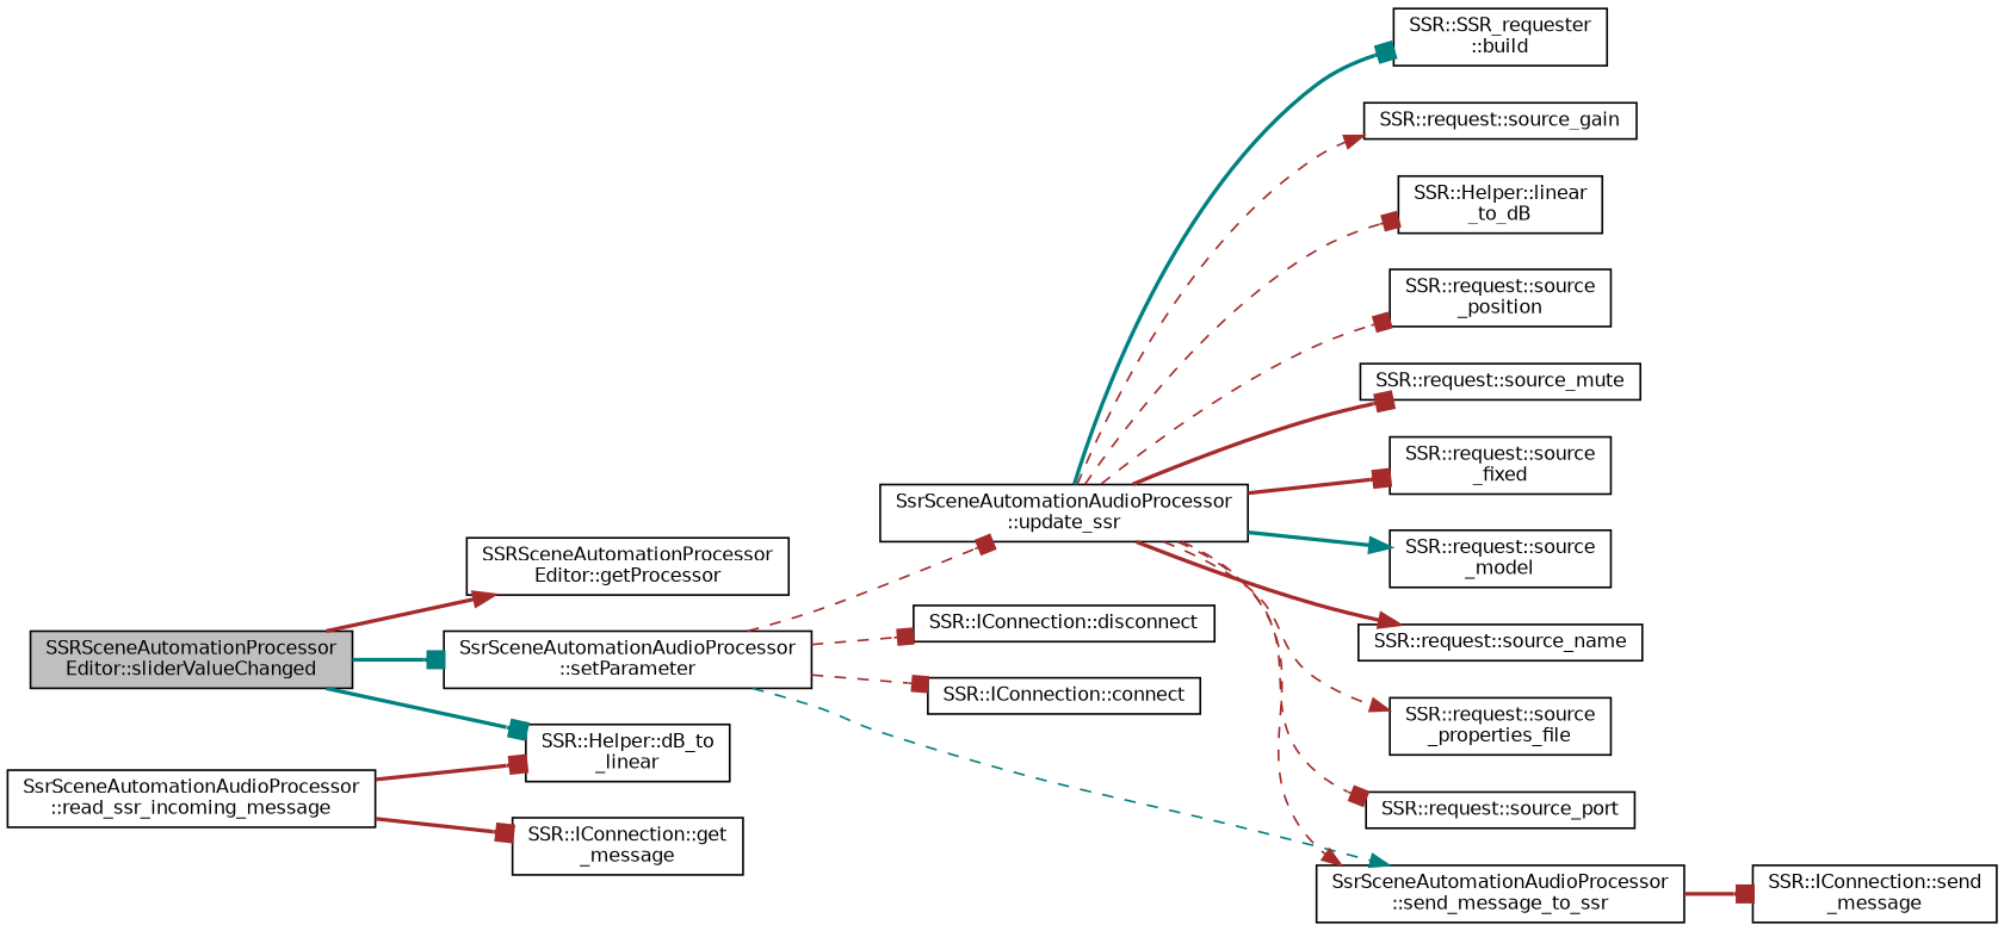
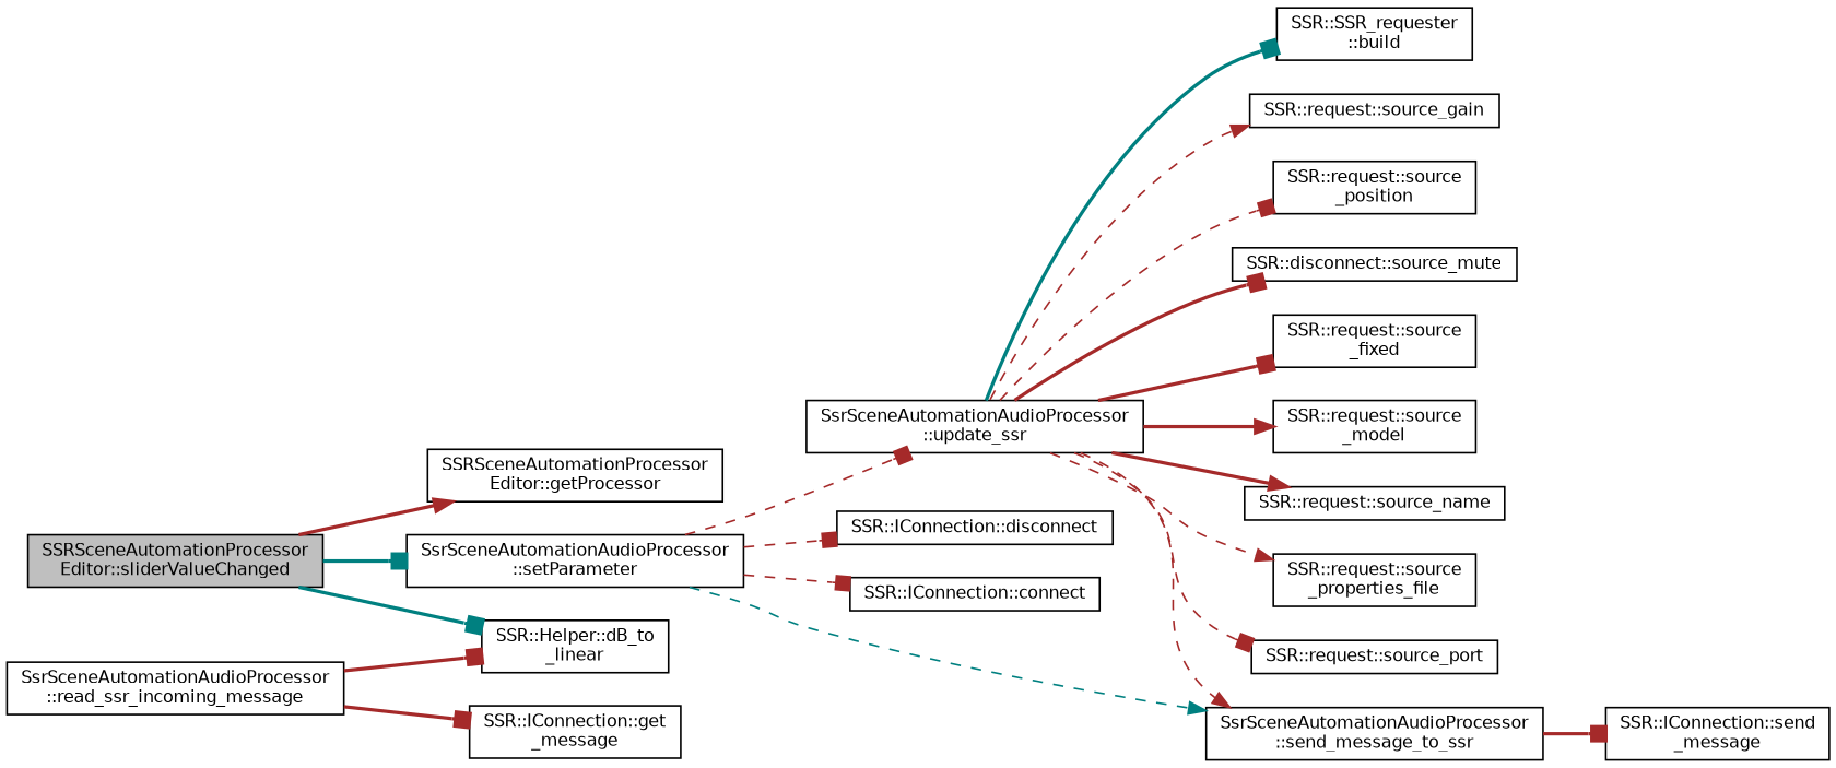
  digraph {
    fontname="DejaVu Sans"
    rankdir=LR
    node [color=black fillcolor=white fontname="DejaVu Sans" fontsize=10 shape=record style=filled]
    edge [arrowhead=box color=brown fontname="DejaVu Sans" fontsize=10 labelfontname=Helvetica labelfontsize=10 style=bold]
    n1 [fillcolor=grey75 fontcolor=black height=0.2 label="SSRSceneAutomationProcessor\lEditor::sliderValueChanged" width=0.4]
    n2 [height=0.2 label="SSRSceneAutomationProcessor\lEditor::getProcessor" width=0.4]
    n3 [height=0.2 label="SsrSceneAutomationAudioProcessor\l::setParameter" width=0.4]
    n4 [height=0.2 label="SSR::Helper::dB_to\l_linear" width=0.4]
    n5 [height=0.2 label="SsrSceneAutomationAudioProcessor\l::update_ssr" width=0.4]
    n6 [height=0.2 label="SSR::IConnection::disconnect" width=0.4]
    n7 [height=0.2 label="SSR::IConnection::connect" width=0.4]
    n8 [height=0.2 label="SsrSceneAutomationAudioProcessor\l::send_message_to_ssr" width=0.4]
    n9 [height=0.2 label="SSR::SSR_requester\l::build" width=0.4]
    n10 [height=0.2 label="SSR::request::source_gain" width=0.4]
-   n11 [height=0.2 label="SSR::Helper::linear\l_to_dB" width=0.4]
    n12 [height=0.2 label="SSR::request::source\l_position" width=0.4]
-   n13 [height=0.2 label="SSR::request::source_mute" width=0.4]
+   n13 [height=0.2 label="SSR::disconnect::source_mute" width=0.4]
    n14 [height=0.2 label="SSR::request::source\l_fixed" width=0.4]
    n15 [height=0.2 label="SSR::request::source\l_model" width=0.4]
    n16 [height=0.2 label="SSR::request::source_name" width=0.4]
    n17 [height=0.2 label="SSR::request::source\l_properties_file" width=0.4]
    n18 [height=0.2 label="SSR::request::source_port" width=0.4]
    n19 [height=0.2 label="SsrSceneAutomationAudioProcessor\l::read_ssr_incoming_message" width=0.4]
    n20 [height=0.2 label="SSR::IConnection::get\l_message" width=0.4]
    n21 [height=0.2 label="SSR::IConnection::send\l_message" width=0.4]
    n1 -> n2 [arrowhead=normal]
    n1 -> n3 [color=teal]
    n1 -> n4 [color=teal]
    n3 -> n5 [style=dashed]
    n3 -> n6 [style=dashed]
    n3 -> n7 [style=dashed]
    n3 -> n8 [arrowhead=normal color=teal style=dashed]
    n5 -> n8 [arrowhead=normal style=dashed]
    n5 -> n9 [color=teal]
    n5 -> n10 [arrowhead=normal style=dashed]
-   n5 -> n11 [style=dashed]
    n5 -> n12 [style=dashed]
    n5 -> n13
    n5 -> n14
-   n5 -> n15 [arrowhead=normal color=teal]
+   n5 -> n15 [arrowhead=normal]
    n5 -> n16 [arrowhead=normal]
    n5 -> n17 [arrowhead=normal style=dashed]
    n5 -> n18 [style=dashed]
    n8 -> n21
    n19 -> n4
    n19 -> n20
  }
